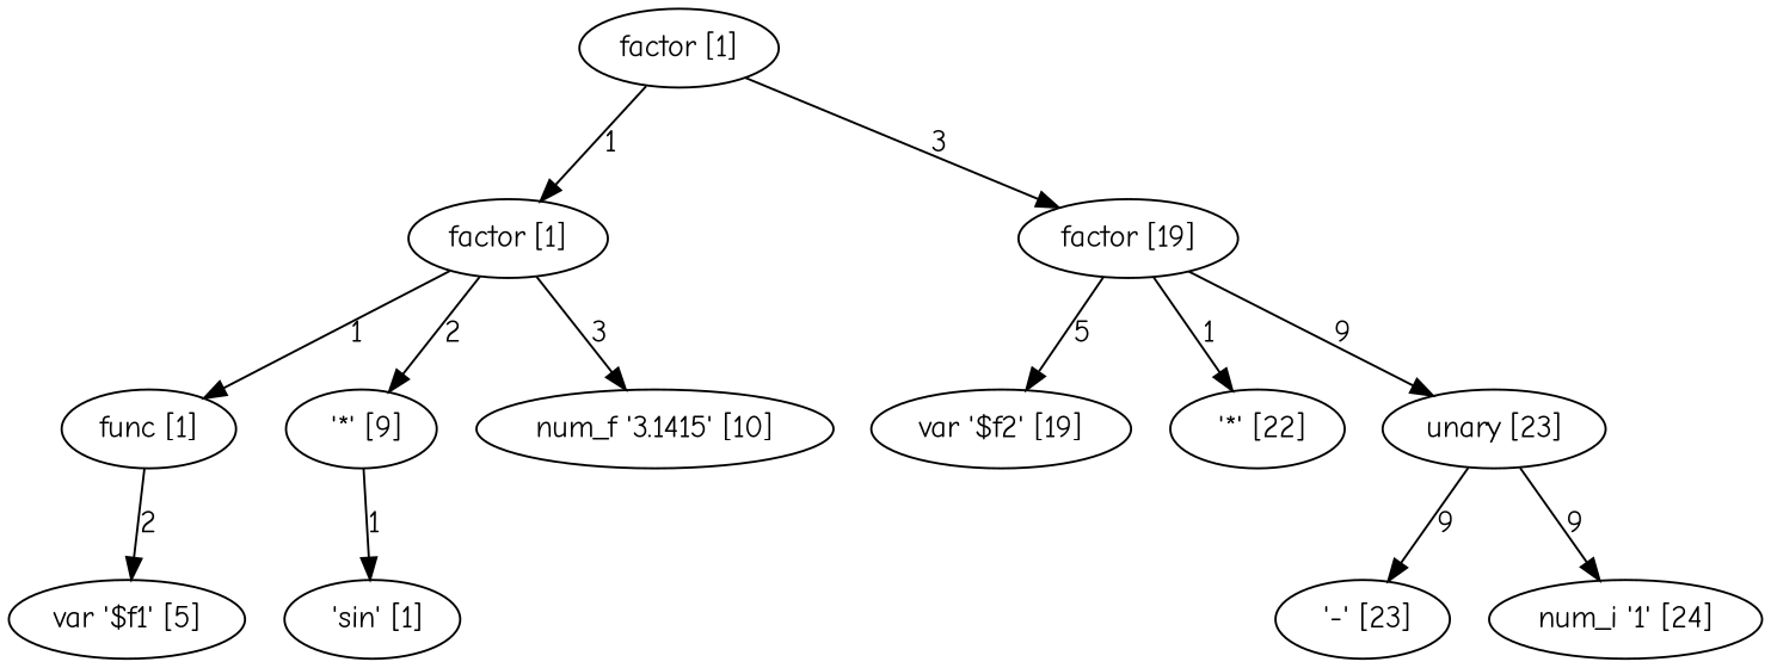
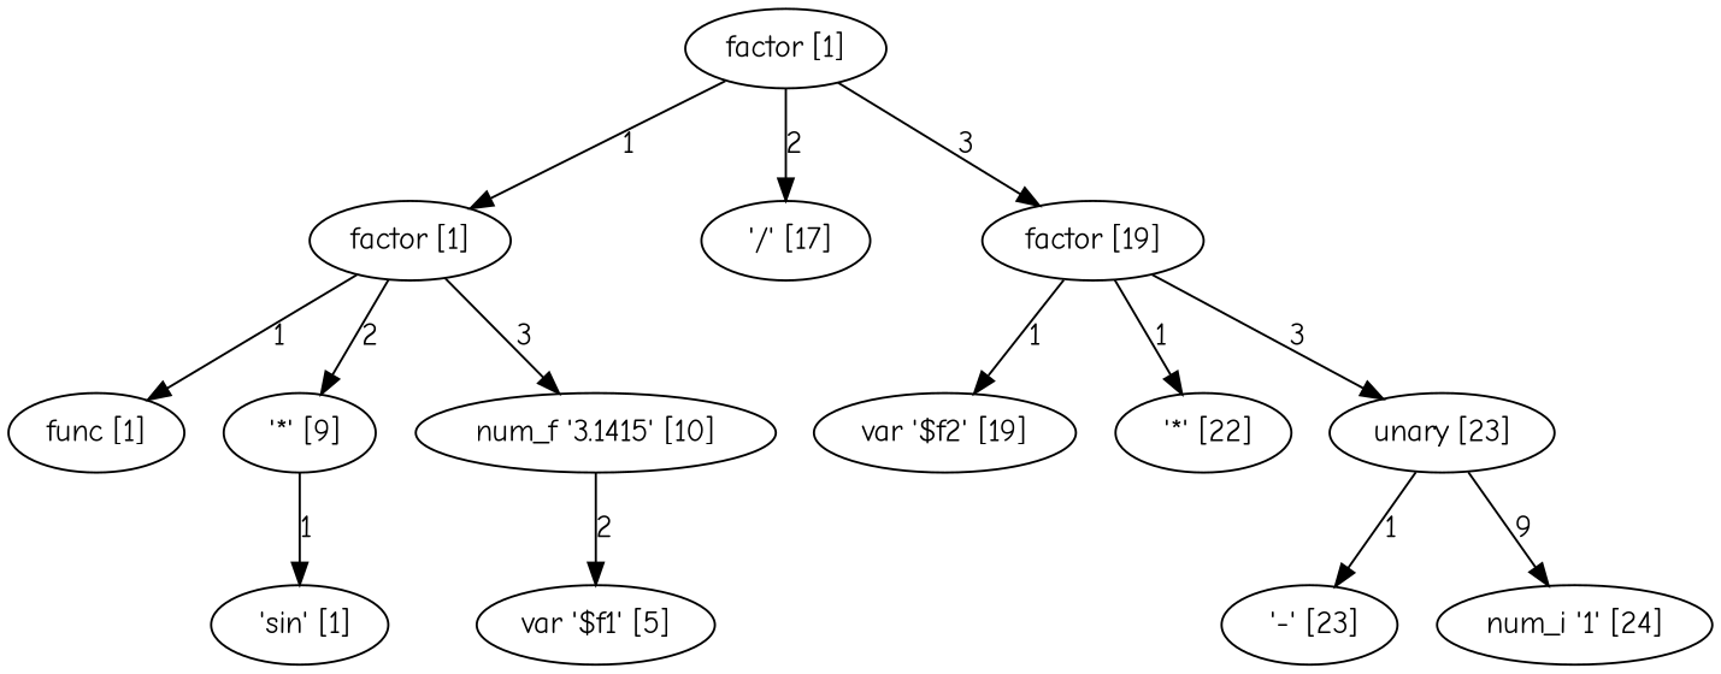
  digraph {
    fontname="Comic Neue"
    node [fontname="Comic Neue"]
    edge [fontname="Comic Neue"]
    n1 [label="factor [1]"]
    n2 [label="factor [1]"]
+   n3 [label=" '/' [17]"]
    n4 [label="factor [19]"]
    n5 [label="func [1]"]
    n6 [label=" '*' [9]"]
    n7 [label="num_f '3.1415' [10]"]
    n8 [label="var '$f2' [19]"]
    n9 [label=" '*' [22]"]
    n10 [label="unary [23]"]
    n11 [label="var '$f1' [5]"]
    n12 [label=" 'sin' [1]"]
    n13 [label=" '-' [23]"]
    n14 [label="num_i '1' [24]"]
    n1 -> n2 [label=1]
+   n1 -> n3 [label=2]
    n1 -> n4 [label=3]
    n2 -> n5 [label=1]
    n2 -> n6 [label=2]
    n2 -> n7 [label=3]
-   n4 -> n8 [label=5]
+   n4 -> n8 [label=1]
    n4 -> n9 [label=1]
-   n4 -> n10 [label=9]
-   n5 -> n11 [label=2]
+   n4 -> n10 [label=3]
+   n7 -> n11 [label=2]
    n6 -> n12 [label=1]
-   n10 -> n13 [label=9]
+   n10 -> n13 [label=1]
    n10 -> n14 [label=9]
  }
